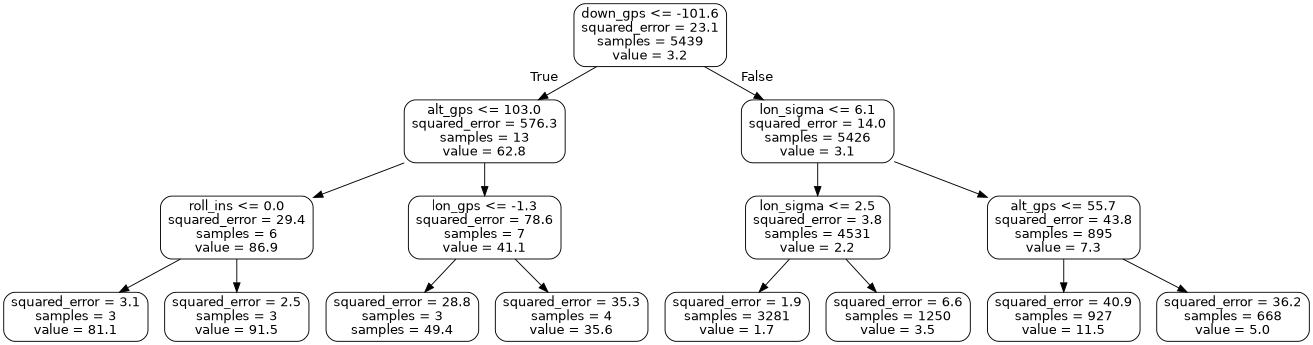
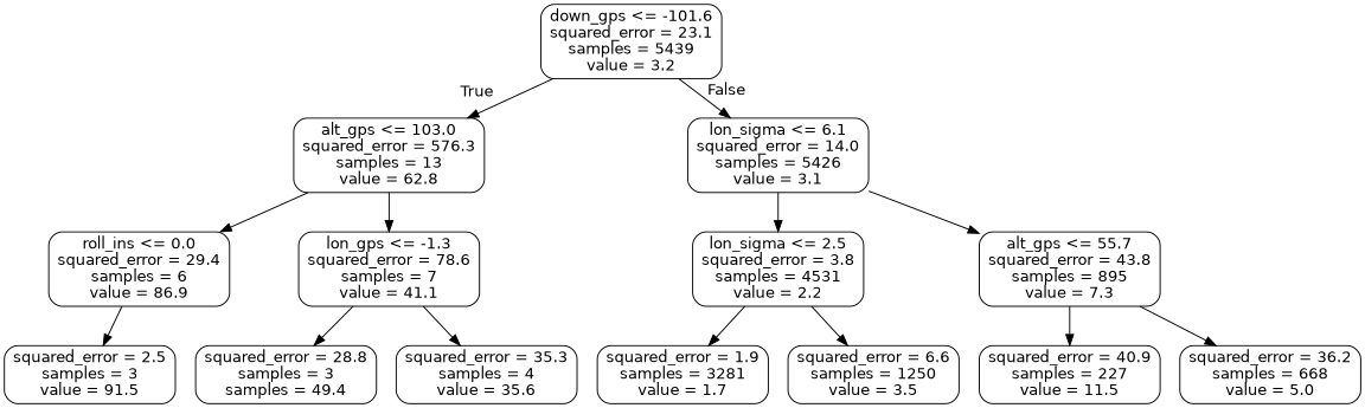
  digraph {
    node [color=black fontname=helvetica shape=box style=rounded]
    edge [fontname=helvetica]
    n1 [label="down_gps <= -101.6\nsquared_error = 23.1\nsamples = 5439\nvalue = 3.2"]
    n2 [label="alt_gps <= 103.0\nsquared_error = 576.3\nsamples = 13\nvalue = 62.8"]
    n3 [label="lon_sigma <= 6.1\nsquared_error = 14.0\nsamples = 5426\nvalue = 3.1"]
    n4 [label="roll_ins <= 0.0\nsquared_error = 29.4\nsamples = 6\nvalue = 86.9"]
    n5 [label="lon_gps <= -1.3\nsquared_error = 78.6\nsamples = 7\nvalue = 41.1"]
    n6 [label="lon_sigma <= 2.5\nsquared_error = 3.8\nsamples = 4531\nvalue = 2.2"]
    n7 [label="alt_gps <= 55.7\nsquared_error = 43.8\nsamples = 895\nvalue = 7.3"]
-   n8 [label="squared_error = 3.1\nsamples = 3\nvalue = 81.1"]
    n9 [label="squared_error = 2.5\nsamples = 3\nvalue = 91.5"]
    n10 [label="squared_error = 28.8\nsamples = 3\nsamples = 49.4"]
    n11 [label="squared_error = 35.3\nsamples = 4\nvalue = 35.6"]
    n12 [label="squared_error = 1.9\nsamples = 3281\nvalue = 1.7"]
    n13 [label="squared_error = 6.6\nsamples = 1250\nvalue = 3.5"]
-   n14 [label="squared_error = 40.9\nsamples = 927\nvalue = 11.5"]
+   n14 [label="squared_error = 40.9\nsamples = 227\nvalue = 11.5"]
    n15 [label="squared_error = 36.2\nsamples = 668\nvalue = 5.0"]
    n1 -> n2 [headlabel=True labelangle=45 labeldistance=2.5]
    n1 -> n3 [headlabel=False labelangle=-45 labeldistance=2.5]
    n2 -> n4
    n2 -> n5
    n3 -> n6
    n3 -> n7
-   n4 -> n8
    n4 -> n9
    n5 -> n10
    n5 -> n11
    n6 -> n12
    n6 -> n13
    n7 -> n14
    n7 -> n15
  }
